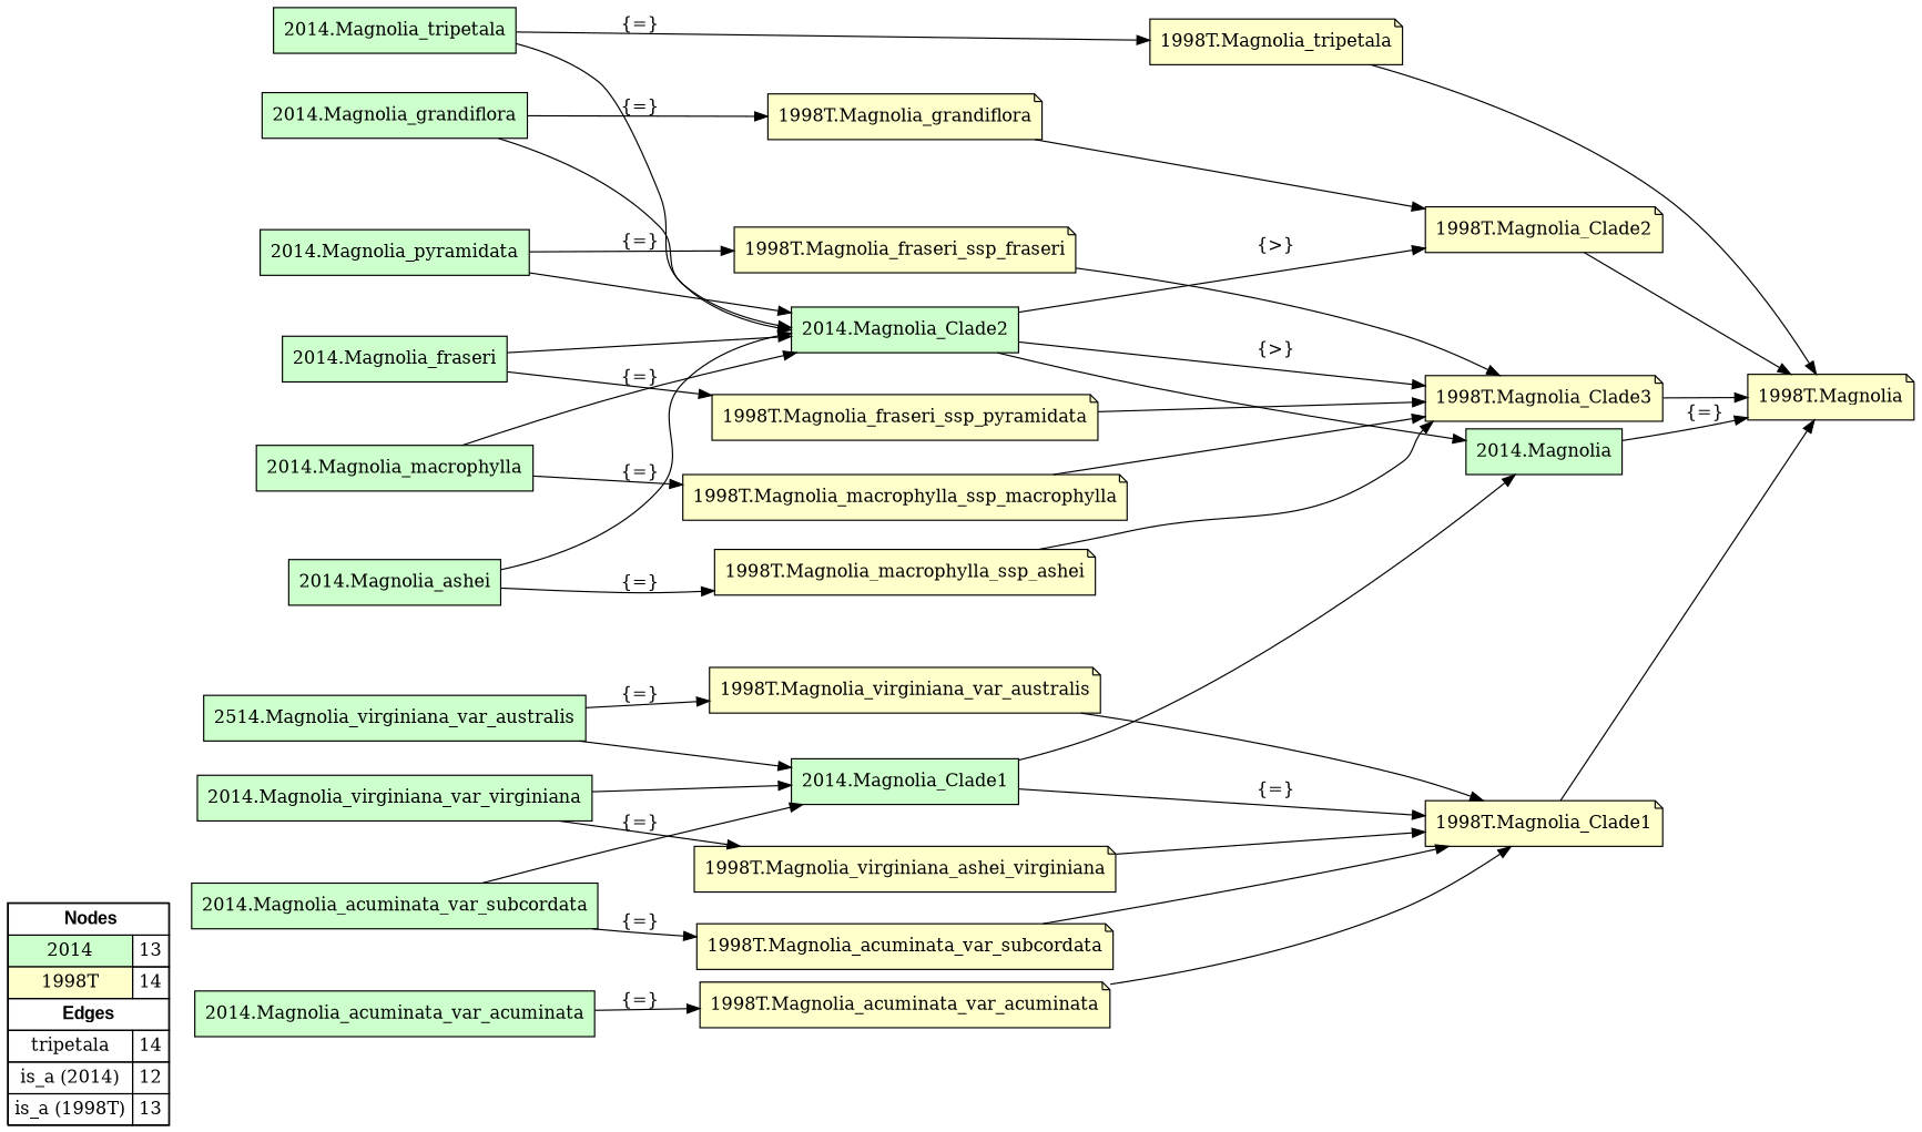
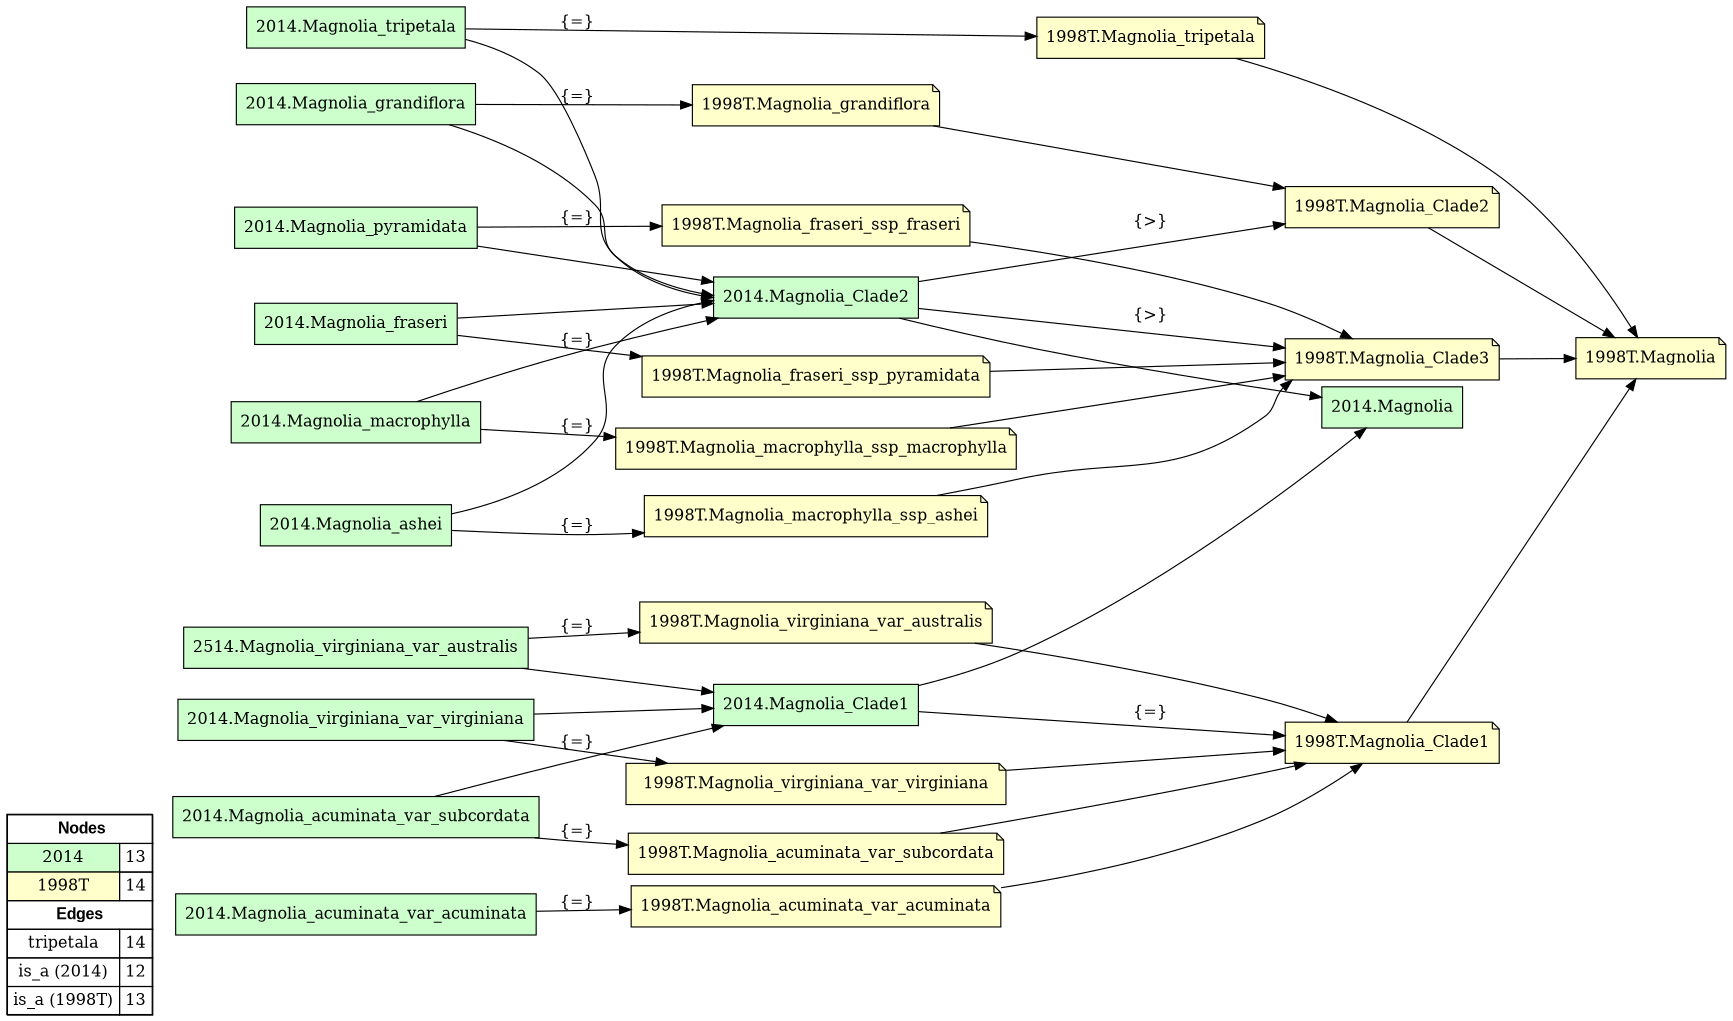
  digraph {
    fontname="DejaVu Serif"
    rankdir=LR
    node [fillcolor="#FFFFCC" fontname="DejaVu Serif" shape=box style=filled]
    edge [color="#000000" constraint=true dir=forward fontname="DejaVu Serif" penwidth=1 style=solid]
    n1 [fillcolor=white label=<   <TABLE BORDER="0" CELLBORDER="1" CELLSPACING="0" CELLPADDING="4">  <TR> <TD COLSPAN="2"><font face="Arial Black"> Nodes</font></TD> </TR>  <TR>   <TD bgcolor="#CCFFCC" fontname="helvetica">2014</TD>   <TD>13</TD>   </TR>  <TR>   <TD bgcolor="#FFFFCC" fontname="helvetica">1998T</TD>   <TD>14</TD>   </TR>  <TR> <TD COLSPAN="2"><font face = "Arial Black"> Edges </font></TD> </TR>  <TR>   <TD><font color ="#000000">tripetala</font></TD><TD>14</TD> </TR> <TR>   <TD><font color ="#000000">is_a (2014)</font></TD><TD>12</TD> </TR> <TR>   <TD><font color ="#000000">is_a (1998T)</font></TD><TD>13</TD> </TR> </TABLE>   > margin=0]
    "2014.Magnolia_tripetala" [fillcolor="#CCFFCC"]
    "2014.Magnolia_Clade2" [fillcolor="#CCFFCC"]
    "1998T.Magnolia_tripetala" [shape=note]
    "2014.Magnolia" [fillcolor="#CCFFCC"]
    "1998T.Magnolia_Clade2" [shape=note]
    "1998T.Magnolia_Clade3" [shape=note]
    "1998T.Magnolia" [shape=note]
    "2014.Magnolia_fraseri" [fillcolor="#CCFFCC"]
    "1998T.Magnolia_fraseri_ssp_pyramidata" [shape=note]
    "2014.Magnolia_acuminata_var_subcordata" [fillcolor="#CCFFCC"]
    "2014.Magnolia_Clade1" [fillcolor="#CCFFCC"]
    "1998T.Magnolia_acuminata_var_subcordata" [shape=note]
    "1998T.Magnolia_Clade1" [shape=note]
    "2014.Magnolia_grandiflora" [fillcolor="#CCFFCC"]
    "1998T.Magnolia_grandiflora" [shape=note]
    n17 [fillcolor="#CCFFCC" label="2514.Magnolia_virginiana_var_australis"]
    "1998T.Magnolia_virginiana_var_australis" [shape=note]
    "2014.Magnolia_macrophylla" [fillcolor="#CCFFCC"]
    "1998T.Magnolia_macrophylla_ssp_macrophylla" [shape=note]
    "2014.Magnolia_ashei" [fillcolor="#CCFFCC"]
    "1998T.Magnolia_macrophylla_ssp_ashei" [shape=note]
    "2014.Magnolia_acuminata_var_acuminata" [fillcolor="#CCFFCC"]
    "1998T.Magnolia_acuminata_var_acuminata" [shape=note]
    "2014.Magnolia_virginiana_var_virginiana" [fillcolor="#CCFFCC"]
-   "1998T.Magnolia_virginiana_var_virginiana" [shape=note label="1998T.Magnolia_virginiana_ashei_virginiana"]
+   "1998T.Magnolia_virginiana_var_virginiana" [shape=note]
    "2014.Magnolia_pyramidata" [fillcolor="#CCFFCC"]
    "1998T.Magnolia_fraseri_ssp_fraseri" [shape=note]
    subgraph sub_1 {
      rank=source
      n1
    }
    "2014.Magnolia_tripetala" -> "2014.Magnolia_Clade2"
    "2014.Magnolia_tripetala" -> "1998T.Magnolia_tripetala" [label="{=}"]
    "2014.Magnolia_Clade2" -> "2014.Magnolia"
    "2014.Magnolia_Clade2" -> "1998T.Magnolia_Clade2" [label="{>}"]
    "2014.Magnolia_Clade2" -> "1998T.Magnolia_Clade3" [label="{>}"]
    "1998T.Magnolia_tripetala" -> "1998T.Magnolia"
-   "2014.Magnolia" -> "1998T.Magnolia" [label="{=}"]
    "1998T.Magnolia_Clade2" -> "1998T.Magnolia"
    "1998T.Magnolia_Clade3" -> "1998T.Magnolia"
    "2014.Magnolia_fraseri" -> "2014.Magnolia_Clade2"
    "2014.Magnolia_fraseri" -> "1998T.Magnolia_fraseri_ssp_pyramidata" [label="{=}"]
    "1998T.Magnolia_fraseri_ssp_pyramidata" -> "1998T.Magnolia_Clade3"
    "2014.Magnolia_acuminata_var_subcordata" -> "2014.Magnolia_Clade1"
    "2014.Magnolia_acuminata_var_subcordata" -> "1998T.Magnolia_acuminata_var_subcordata" [label="{=}"]
    "2014.Magnolia_Clade1" -> "2014.Magnolia"
    "2014.Magnolia_Clade1" -> "1998T.Magnolia_Clade1" [label="{=}"]
    "1998T.Magnolia_acuminata_var_subcordata" -> "1998T.Magnolia_Clade1"
    "1998T.Magnolia_Clade1" -> "1998T.Magnolia"
    "2014.Magnolia_grandiflora" -> "2014.Magnolia_Clade2"
    "2014.Magnolia_grandiflora" -> "1998T.Magnolia_grandiflora" [label="{=}"]
    "1998T.Magnolia_grandiflora" -> "1998T.Magnolia_Clade2"
    n17 -> "2014.Magnolia_Clade1"
    n17 -> "1998T.Magnolia_virginiana_var_australis" [label="{=}"]
    "1998T.Magnolia_virginiana_var_australis" -> "1998T.Magnolia_Clade1"
    "2014.Magnolia_macrophylla" -> "2014.Magnolia_Clade2"
    "2014.Magnolia_macrophylla" -> "1998T.Magnolia_macrophylla_ssp_macrophylla" [label="{=}"]
    "1998T.Magnolia_macrophylla_ssp_macrophylla" -> "1998T.Magnolia_Clade3"
    "2014.Magnolia_ashei" -> "2014.Magnolia_Clade2"
    "2014.Magnolia_ashei" -> "1998T.Magnolia_macrophylla_ssp_ashei" [label="{=}"]
    "1998T.Magnolia_macrophylla_ssp_ashei" -> "1998T.Magnolia_Clade3"
    "2014.Magnolia_acuminata_var_acuminata" -> "1998T.Magnolia_acuminata_var_acuminata" [label="{=}"]
    "1998T.Magnolia_acuminata_var_acuminata" -> "1998T.Magnolia_Clade1"
    "2014.Magnolia_virginiana_var_virginiana" -> "2014.Magnolia_Clade1"
    "2014.Magnolia_virginiana_var_virginiana" -> "1998T.Magnolia_virginiana_var_virginiana" [label="{=}"]
    "1998T.Magnolia_virginiana_var_virginiana" -> "1998T.Magnolia_Clade1"
    "2014.Magnolia_pyramidata" -> "2014.Magnolia_Clade2"
    "2014.Magnolia_pyramidata" -> "1998T.Magnolia_fraseri_ssp_fraseri" [label="{=}"]
    "1998T.Magnolia_fraseri_ssp_fraseri" -> "1998T.Magnolia_Clade3"
  }
